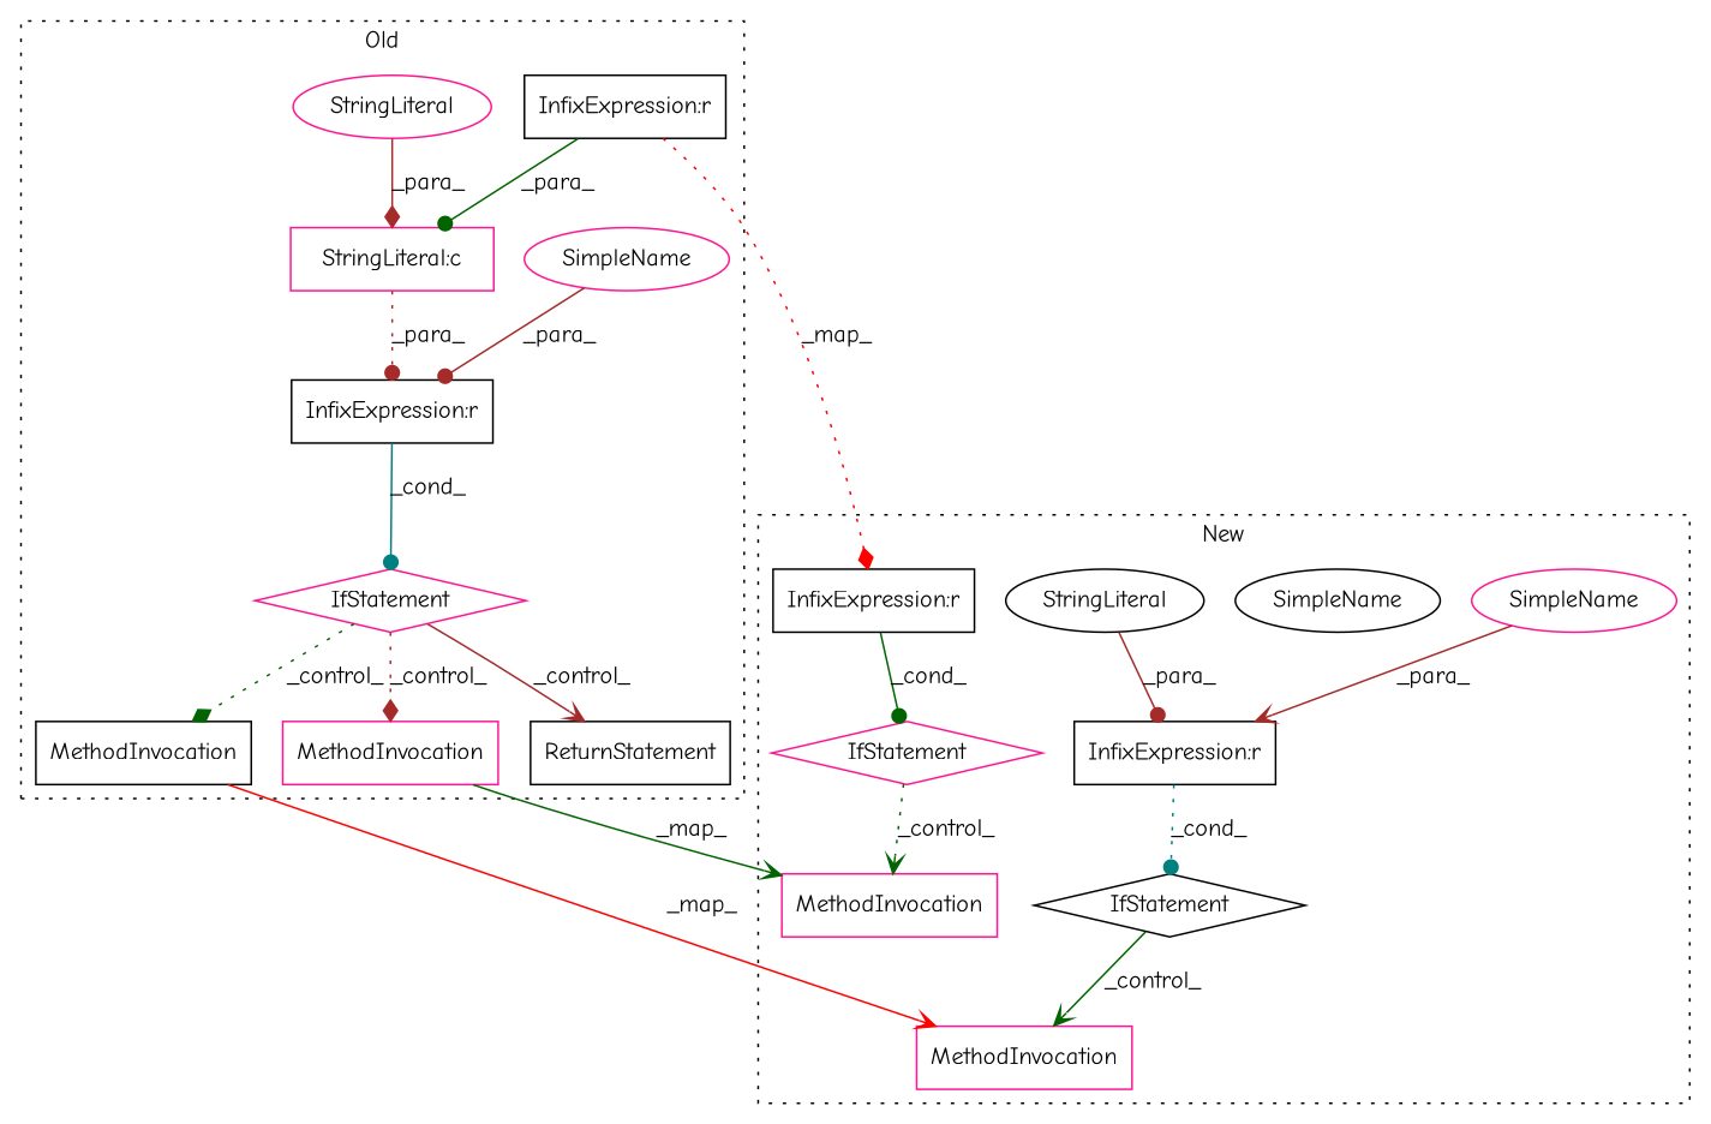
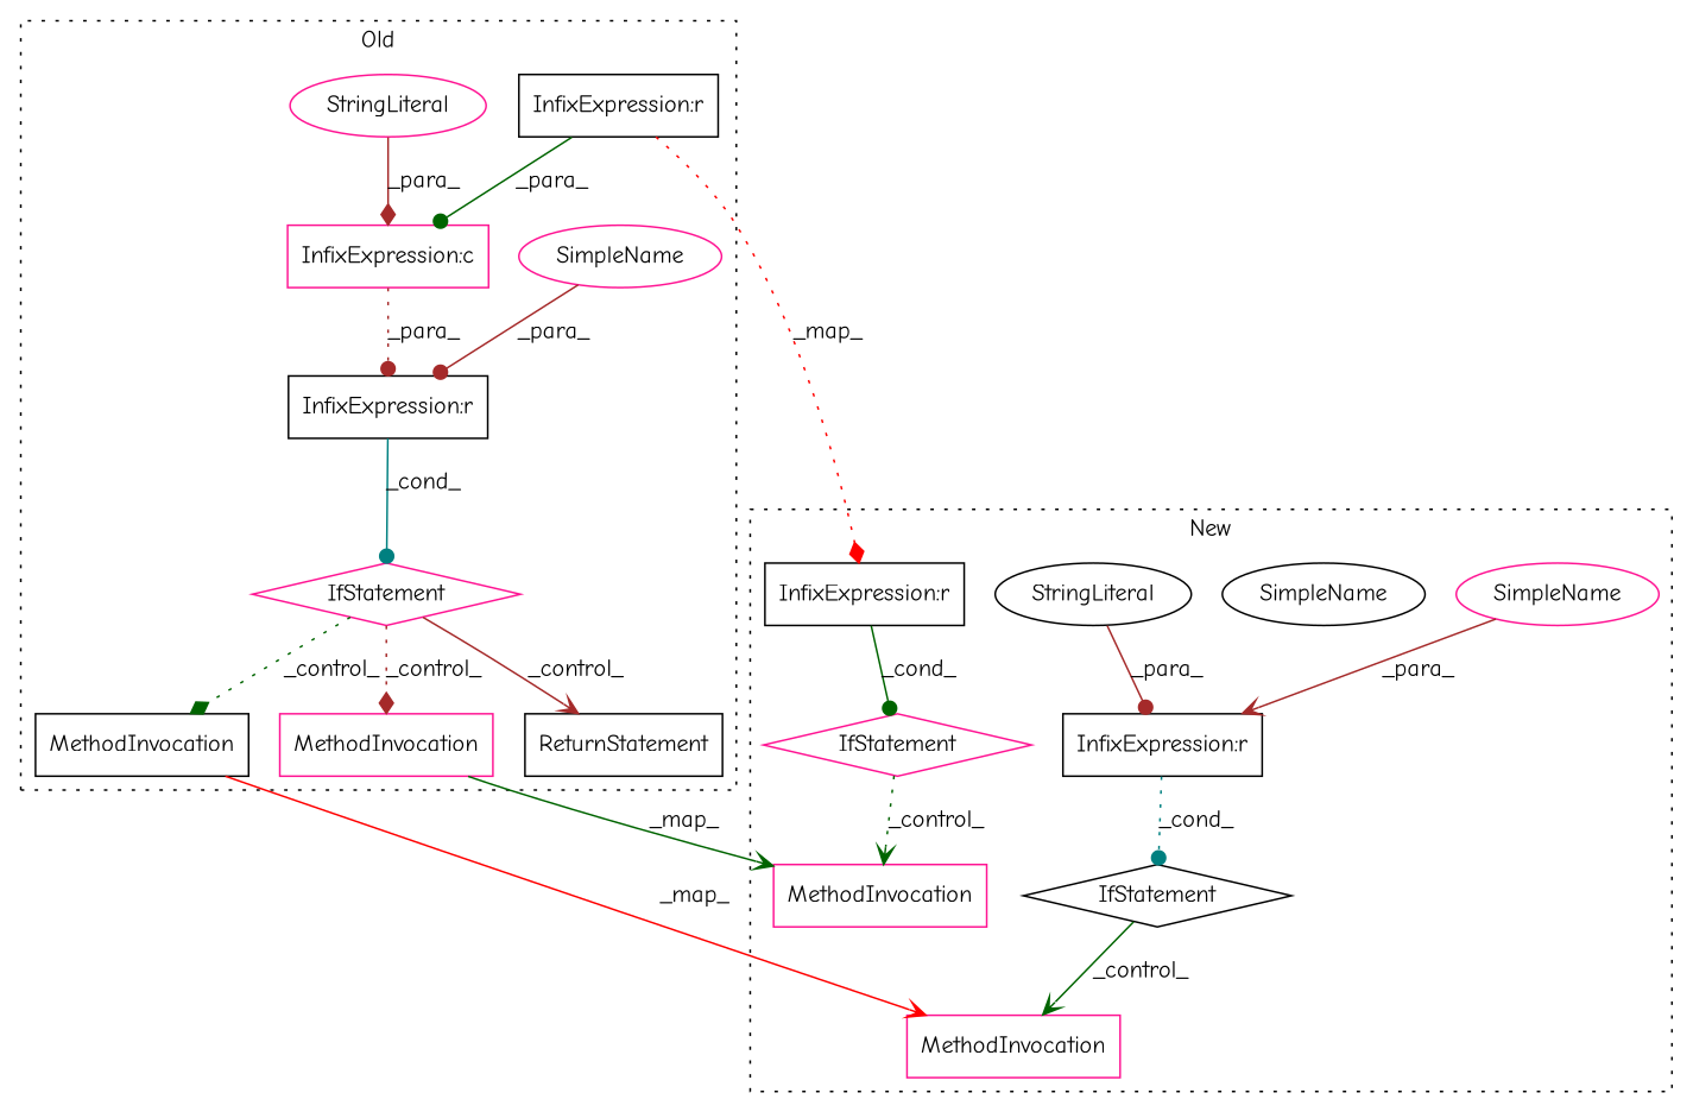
  digraph {
    fontname="Comic Neue"
    node [a=27 l=4 s=1058 shape=box color=deeppink fontname="Comic Neue"]
    edge [color=brown style=solid arrowhead=dot fontname="Comic Neue"]
    n1 [a=25 l="4,10" label=IfStatement s="974,1033" shape=diamond]
    n2 [a=32 l="10,1" label=MethodInvocation s="1145,1160" color=black]
    n3 [a=32 l="10,1" label=MethodInvocation s="1190,1205"]
    n4 [a=41 l=7 label=ReturnStatement s=1057 color=black]
    n5 [a=42 l=17 label=SimpleName s=978 shape=ellipse]
    n6 [a=45 label=StringLiteral s=999 shape=ellipse]
-   n7 [l=-25 label="StringLiteral:c" s=1003]
+   n7 [l=-25 label="InfixExpression:c" s=1003]
    n8 [l=-17 label="InfixExpression:r" s=995 color=black]
    n9 [label="InfixExpression:r" s=1025 color=black]
    n10 [a=25 l="4,10" label=IfStatement s="1054,1083" shape=diamond color=black]
    n11 [a=25 l="4,10" label=IfStatement s="1161,1191" shape=diamond]
    n12 [a=32 l="10,1" label=MethodInvocation s="1234,1249"]
    n13 [a=32 l="10,1" label=MethodInvocation s="1125,1140"]
    n14 [a=42 l=17 label=SimpleName shape=ellipse]
    n15 [a=42 l=17 label=SimpleName shape=ellipse color=black]
    n16 [a=45 label=StringLiteral s=1079 shape=ellipse color=black]
    n17 [label="InfixExpression:r" s=1183 color=black]
    n18 [label="InfixExpression:r" s=1075 color=black]
    subgraph cluster_1 {
      label=Old
      style=dotted
      n1
      n2
      n3
      n4
      n5
      n6
      n7
      n8
      n9
    }
    subgraph cluster_2 {
      label=New
      style=dotted
      n10
      n11
      n12
      n13
      n14
      n15
      n16
      n17
      n18
    }
    n1 -> n2 [label=_control_ color=darkgreen style=dotted arrowhead=diamond]
    n1 -> n3 [label=_control_ style=dotted arrowhead=diamond]
    n1 -> n4 [label=_control_ arrowhead=vee]
    n2 -> n13 [label=_map_ color=red arrowhead=vee]
    n3 -> n12 [label=_map_ color=darkgreen arrowhead=vee]
    n5 -> n8 [label=_para_]
    n6 -> n7 [label=_para_ arrowhead=diamond]
    n7 -> n8 [label=_para_ style=dotted]
    n8 -> n1 [label=_cond_ color=teal]
    n9 -> n7 [label=_para_ color=darkgreen]
    n9 -> n17 [label=_map_ color=red style=dotted arrowhead=diamond]
    n10 -> n13 [label=_control_ color=darkgreen arrowhead=vee]
    n11 -> n12 [label=_control_ color=darkgreen style=dotted arrowhead=vee]
    n14 -> n18 [label=_para_ arrowhead=vee]
    n16 -> n18 [label=_para_]
    n17 -> n11 [label=_cond_ color=darkgreen]
    n18 -> n10 [label=_cond_ color=teal style=dotted]
  }
